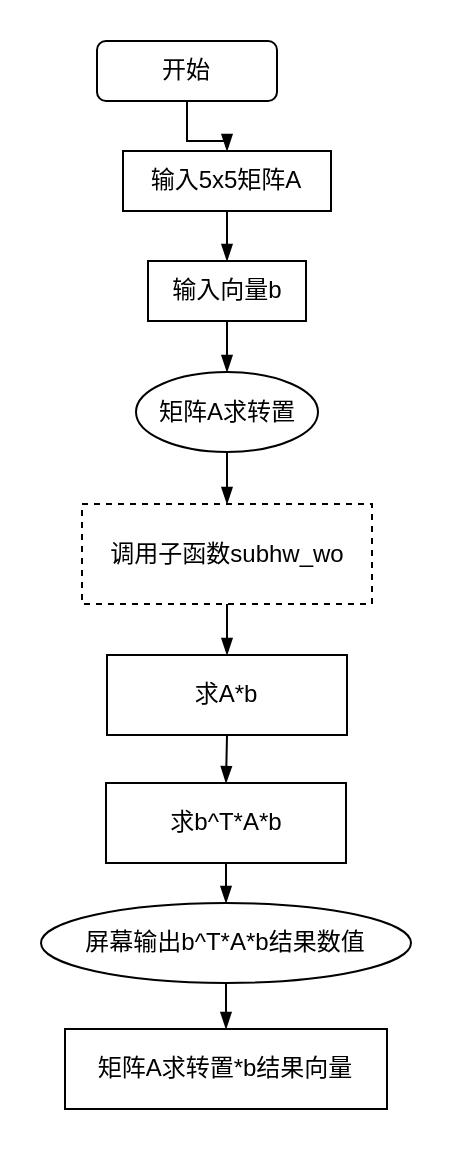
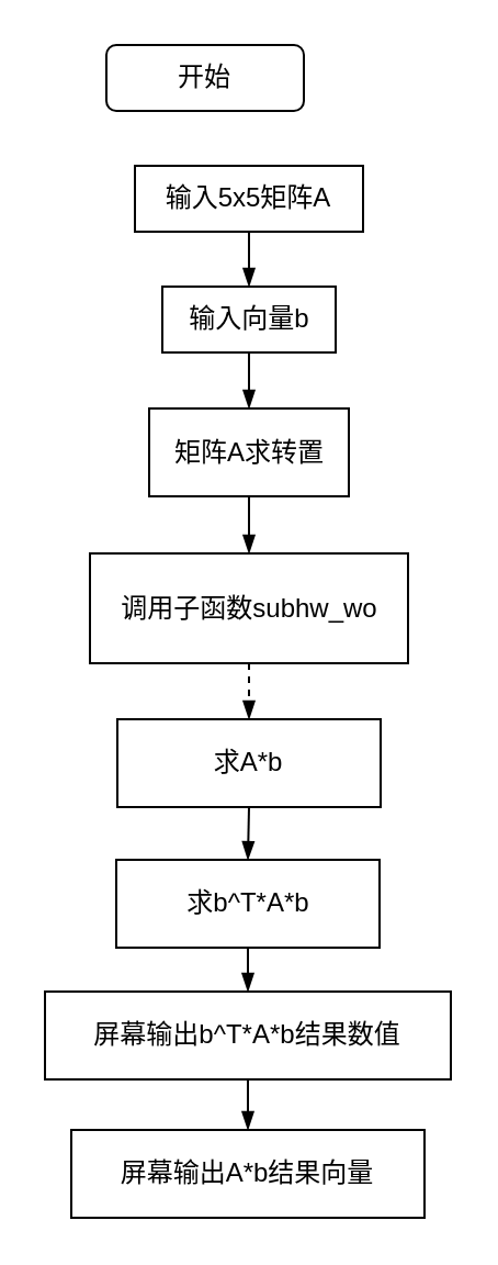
  <mxCell id="0" />
  <mxCell id="1" parent="0" />
- <mxCell id="2" style="edgeStyle=orthogonalEdgeStyle;rounded=0;orthogonalLoop=1;jettySize=auto;html=1;exitX=0.5;exitY=1;exitDx=0;exitDy=0;endArrow=blockThin;endFill=1;" edge="1" parent="1" source="3" target="5"><mxGeometry relative="1" as="geometry" /></mxCell>
  <mxCell id="3" value="开始" style="rounded=1;whiteSpace=wrap;html=1;" vertex="1" parent="1"><mxGeometry x="48" y="20" width="90" height="30" as="geometry" /></mxCell>
  <mxCell id="4" style="edgeStyle=orthogonalEdgeStyle;rounded=0;orthogonalLoop=1;jettySize=auto;html=1;exitX=0.5;exitY=1;exitDx=0;exitDy=0;entryX=0.5;entryY=0;entryDx=0;entryDy=0;endArrow=blockThin;endFill=1;" edge="1" parent="1" source="5" target="14"><mxGeometry relative="1" as="geometry" /></mxCell>
  <mxCell id="5" value="输入5x5矩阵A" style="rounded=0;whiteSpace=wrap;html=1;" vertex="1" parent="1"><mxGeometry x="61" y="75" width="104" height="30" as="geometry" /></mxCell>
  <mxCell id="6" style="edgeStyle=orthogonalEdgeStyle;rounded=0;orthogonalLoop=1;jettySize=auto;html=1;exitX=0.5;exitY=1;exitDx=0;exitDy=0;entryX=0.5;entryY=0;entryDx=0;entryDy=0;endArrow=blockThin;endFill=1;" edge="1" parent="1" source="7" target="9"><mxGeometry relative="1" as="geometry" /></mxCell>
- <mxCell id="7" value="矩阵A求转置" style="ellipse;whiteSpace=wrap;html=1;" vertex="1" parent="1"><mxGeometry x="67.5" y="185.5" width="91" height="40" as="geometry" /></mxCell>
- <mxCell id="8" style="edgeStyle=orthogonalEdgeStyle;rounded=0;orthogonalLoop=1;jettySize=auto;html=1;exitX=0.5;exitY=1;exitDx=0;exitDy=0;entryX=0.5;entryY=0;entryDx=0;entryDy=0;endArrow=blockThin;endFill=1;" edge="1" parent="1" source="9" target="11"><mxGeometry relative="1" as="geometry" /></mxCell>
- <mxCell id="9" value="调用子函数subhw_wo" style="rounded=0;whiteSpace=wrap;html=1;dashed=1;" vertex="1" parent="1"><mxGeometry x="40.5" y="251.5" width="145" height="50" as="geometry" /></mxCell>
+ <mxCell id="7" value="矩阵A求转置" style="rounded=0;whiteSpace=wrap;html=1;" vertex="1" parent="1"><mxGeometry x="67.5" y="185.5" width="91" height="40" as="geometry" /></mxCell>
+ <mxCell id="8" style="edgeStyle=orthogonalEdgeStyle;rounded=0;orthogonalLoop=1;jettySize=auto;html=1;exitX=0.5;exitY=1;exitDx=0;exitDy=0;entryX=0.5;entryY=0;entryDx=0;entryDy=0;endArrow=blockThin;endFill=1;dashed=1;" edge="1" parent="1" source="9" target="11"><mxGeometry relative="1" as="geometry" /></mxCell>
+ <mxCell id="9" value="调用子函数subhw_wo" style="rounded=0;whiteSpace=wrap;html=1;" vertex="1" parent="1"><mxGeometry x="40.5" y="251.5" width="145" height="50" as="geometry" /></mxCell>
  <mxCell id="10" style="edgeStyle=orthogonalEdgeStyle;rounded=0;orthogonalLoop=1;jettySize=auto;html=1;exitX=0.5;exitY=1;exitDx=0;exitDy=0;entryX=0.5;entryY=0;entryDx=0;entryDy=0;endArrow=blockThin;endFill=1;" edge="1" parent="1" source="11" target="15"><mxGeometry relative="1" as="geometry"><mxPoint x="113.059" y="396.647" as="targetPoint" /></mxGeometry></mxCell>
  <mxCell id="11" value="求A*b" style="rounded=0;whiteSpace=wrap;html=1;" vertex="1" parent="1"><mxGeometry x="53" y="327" width="120" height="40" as="geometry" /></mxCell>
  <mxCell id="12" style="edgeStyle=orthogonalEdgeStyle;rounded=0;orthogonalLoop=1;jettySize=auto;html=1;exitX=0.5;exitY=1;exitDx=0;exitDy=0;entryX=0.5;entryY=0;entryDx=0;entryDy=0;endArrow=blockThin;endFill=1;" edge="1" parent="1" target="17"><mxGeometry relative="1" as="geometry"><mxPoint x="113.059" y="401.235" as="sourcePoint" /><mxPoint x="113.059" y="430.647" as="targetPoint" /></mxGeometry></mxCell>
  <mxCell id="13" style="edgeStyle=orthogonalEdgeStyle;rounded=0;orthogonalLoop=1;jettySize=auto;html=1;exitX=0.5;exitY=1;exitDx=0;exitDy=0;entryX=0.5;entryY=0;entryDx=0;entryDy=0;endArrow=blockThin;endFill=1;" edge="1" parent="1" source="14" target="7"><mxGeometry relative="1" as="geometry" /></mxCell>
  <mxCell id="14" value="输入向量b" style="rounded=0;whiteSpace=wrap;html=1;" vertex="1" parent="1"><mxGeometry x="73.5" y="130" width="79" height="30" as="geometry" /></mxCell>
  <mxCell id="15" value="求b^T*A*b" style="rounded=0;whiteSpace=wrap;html=1;" vertex="1" parent="1"><mxGeometry x="52.5" y="391" width="120" height="40" as="geometry" /></mxCell>
  <mxCell id="16" style="edgeStyle=orthogonalEdgeStyle;rounded=0;orthogonalLoop=1;jettySize=auto;html=1;exitX=0.5;exitY=1;exitDx=0;exitDy=0;entryX=0.5;entryY=0;entryDx=0;entryDy=0;endArrow=blockThin;endFill=1;" edge="1" parent="1" source="17" target="18"><mxGeometry relative="1" as="geometry" /></mxCell>
- <mxCell id="17" value="屏幕输出b^T*A*b结果数值" style="ellipse;whiteSpace=wrap;html=1;" vertex="1" parent="1"><mxGeometry x="20" y="451" width="185" height="40" as="geometry" /></mxCell>
- <mxCell id="18" value="矩阵A求转置*b结果向量" style="rounded=0;whiteSpace=wrap;html=1;" vertex="1" parent="1"><mxGeometry x="32" y="514" width="161" height="40" as="geometry" /></mxCell>
+ <mxCell id="17" value="屏幕输出b^T*A*b结果数值" style="rounded=0;whiteSpace=wrap;html=1;" vertex="1" parent="1"><mxGeometry x="20" y="451" width="185" height="40" as="geometry" /></mxCell>
+ <mxCell id="18" value="屏幕输出A*b结果向量" style="rounded=0;whiteSpace=wrap;html=1;" vertex="1" parent="1"><mxGeometry x="32" y="514" width="161" height="40" as="geometry" /></mxCell>
